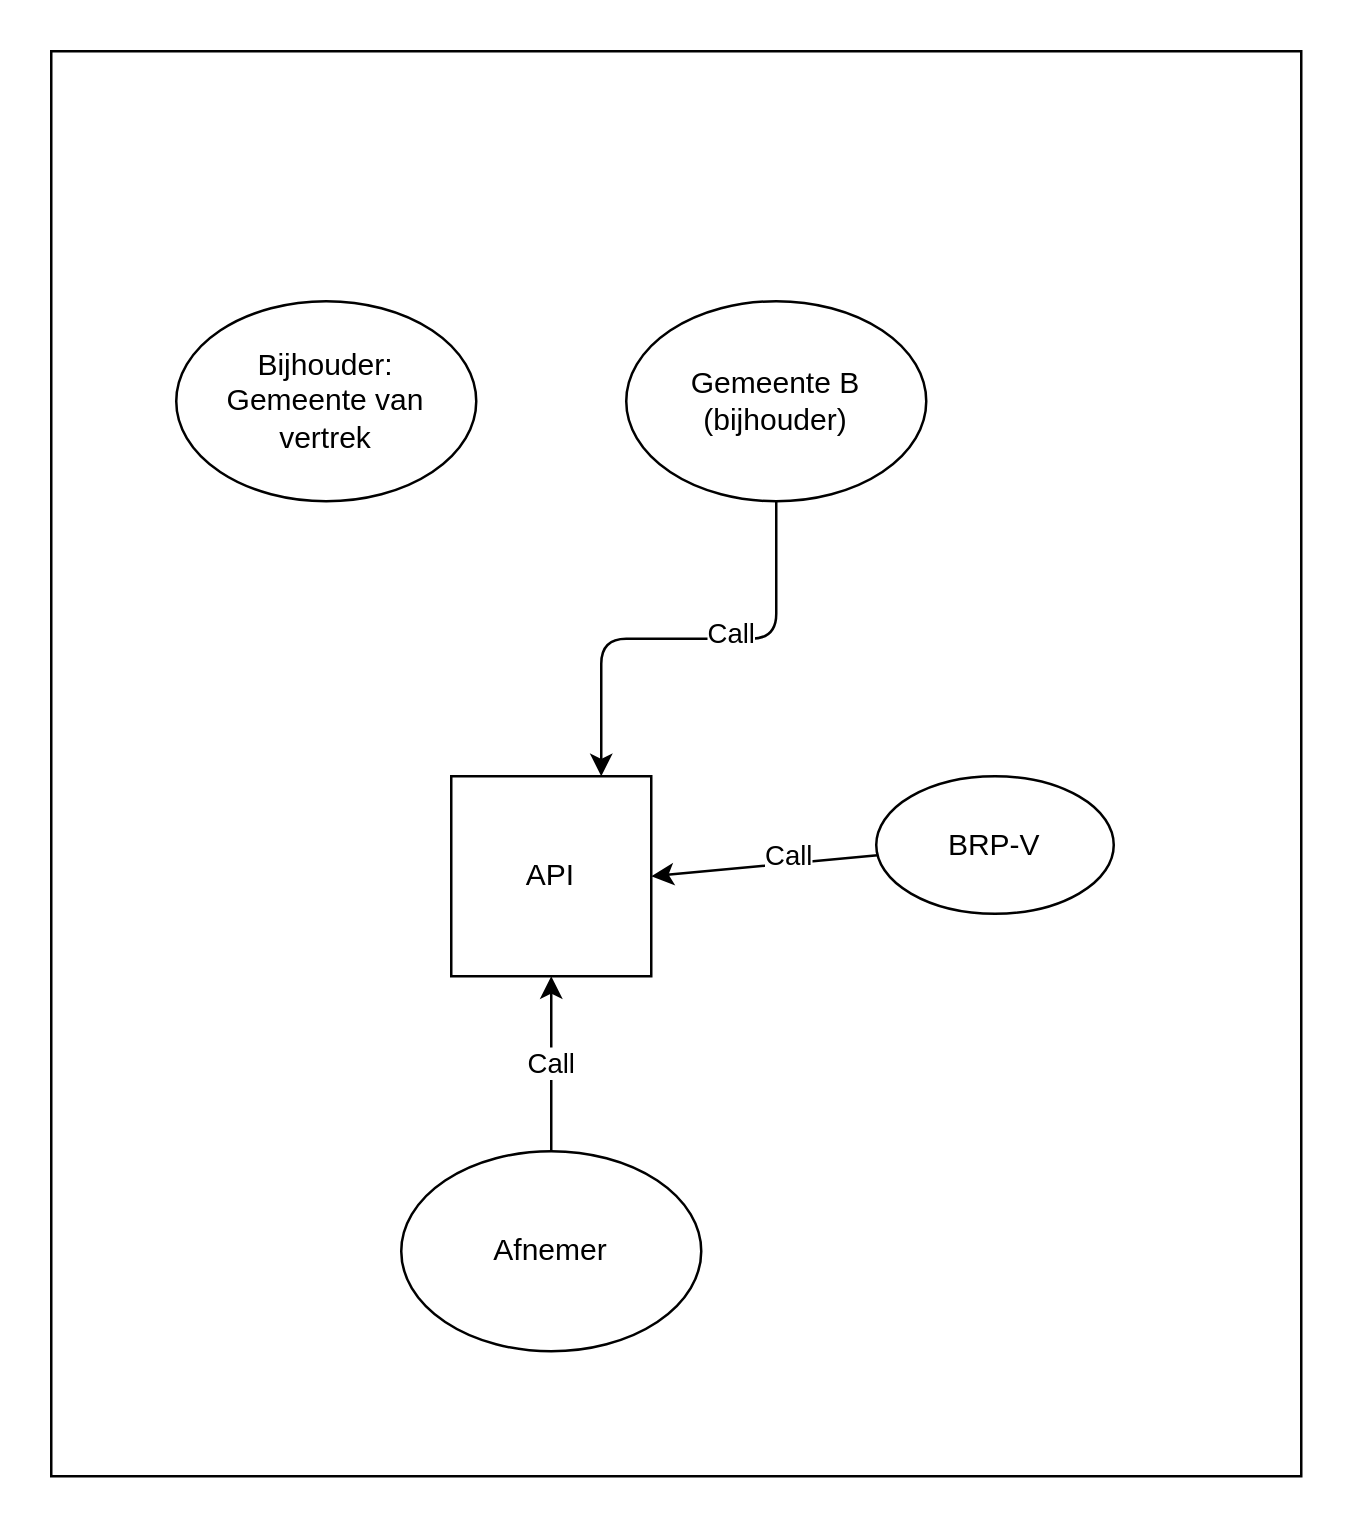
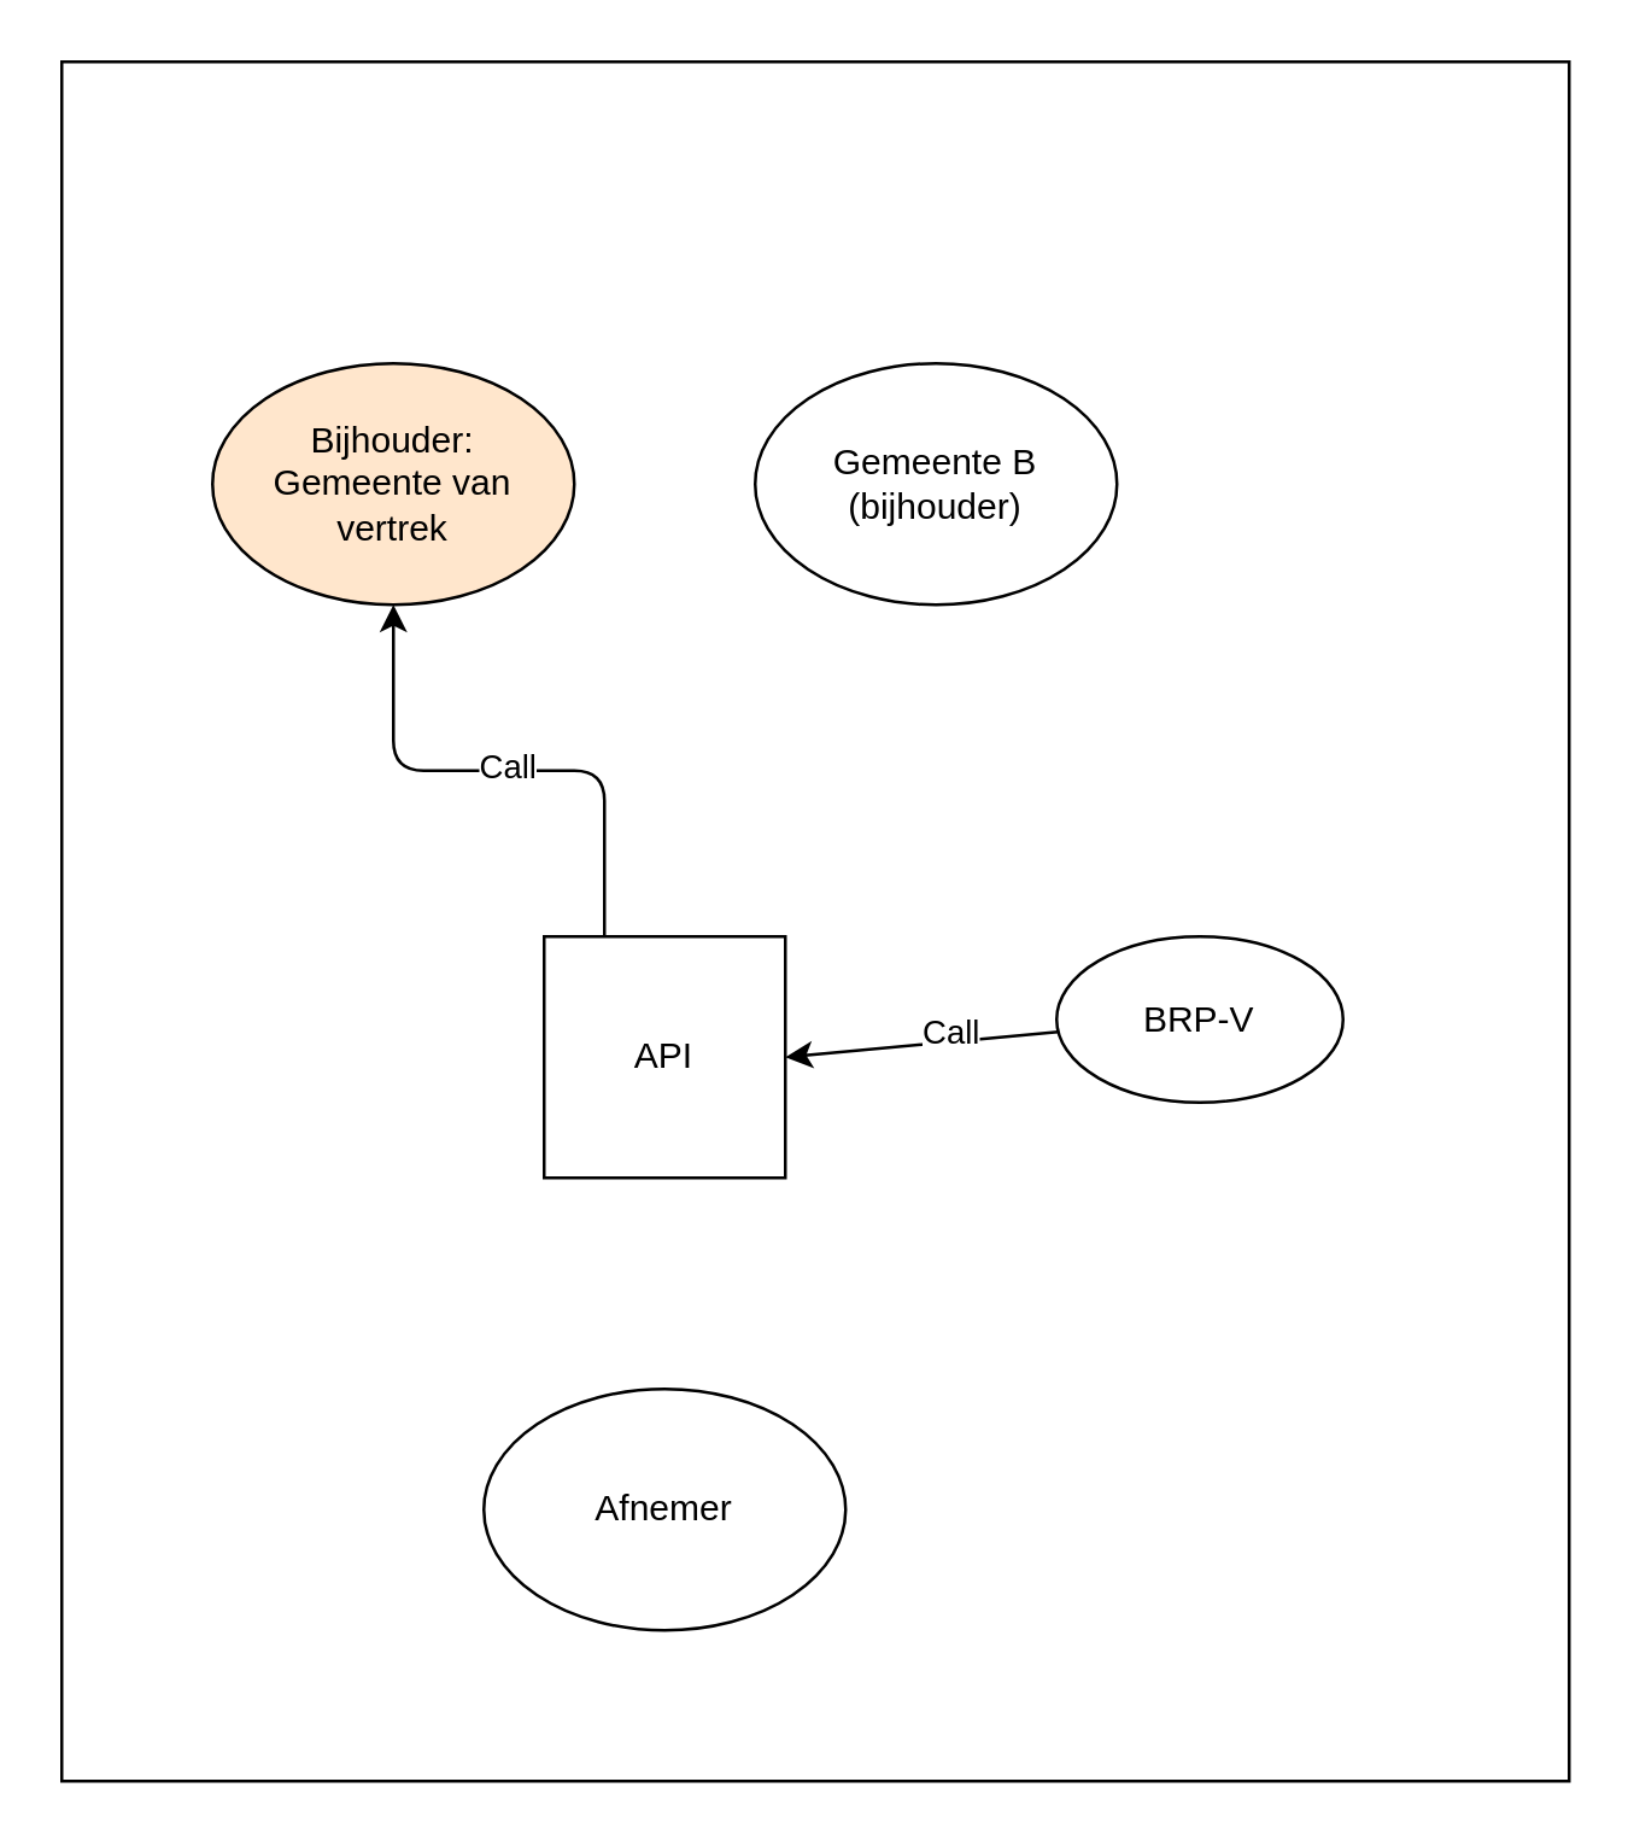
  <mxCell id="0" />
  <mxCell id="1" parent="0" />
  <mxCell id="2" value="" style="rounded=0;whiteSpace=wrap;html=1;" vertex="1" parent="1"><mxGeometry x="20" y="20" width="500" height="570" as="geometry" /></mxCell>
+ <mxCell id="3" style="edgeStyle=orthogonalEdgeStyle;html=1;entryX=0.5;entryY=1;entryDx=0;entryDy=0;exitX=0.25;exitY=0;exitDx=0;exitDy=0;" edge="1" parent="1" source="5" target="6"><mxGeometry relative="1" as="geometry" /></mxCell>
+ <mxCell id="4" value="Call" style="edgeLabel;html=1;align=center;verticalAlign=middle;resizable=0;points=[];" vertex="1" connectable="0" parent="3"><mxGeometry x="-0.024" y="-2" relative="1" as="geometry"><mxPoint as="offset" /></mxGeometry></mxCell>
  <mxCell id="5" value="API" style="whiteSpace=wrap;html=1;aspect=fixed;" vertex="1" parent="1"><mxGeometry x="180" y="310" width="80" height="80" as="geometry" /></mxCell>
- <mxCell id="6" value="Bijhouder:&lt;br&gt;Gemeente van vertrek" style="ellipse;whiteSpace=wrap;html=1;" vertex="1" parent="1"><mxGeometry x="70" y="120" width="120" height="80" as="geometry" /></mxCell>
- <mxCell id="7" style="edgeStyle=orthogonalEdgeStyle;html=1;entryX=0.75;entryY=0;entryDx=0;entryDy=0;" edge="1" parent="1" source="9" target="5"><mxGeometry relative="1" as="geometry" /></mxCell>
- <mxCell id="8" value="Call" style="edgeLabel;html=1;align=center;verticalAlign=middle;resizable=0;points=[];" vertex="1" connectable="0" parent="7"><mxGeometry x="-0.18" y="-3" relative="1" as="geometry"><mxPoint as="offset" /></mxGeometry></mxCell>
+ <mxCell id="6" value="Bijhouder:&lt;br&gt;Gemeente van vertrek" style="ellipse;whiteSpace=wrap;html=1;fillColor=#ffe6cc;" vertex="1" parent="1"><mxGeometry x="70" y="120" width="120" height="80" as="geometry" /></mxCell>
  <mxCell id="9" value="Gemeente B&lt;br&gt;(bijhouder)" style="ellipse;whiteSpace=wrap;html=1;" vertex="1" parent="1"><mxGeometry x="250" y="120" width="120" height="80" as="geometry" /></mxCell>
- <mxCell id="10" value="Call" style="edgeStyle=none;html=1;entryX=0.5;entryY=1;entryDx=0;entryDy=0;" edge="1" parent="1" source="11" target="5"><mxGeometry relative="1" as="geometry" /></mxCell>
  <mxCell id="11" value="Afnemer" style="ellipse;whiteSpace=wrap;html=1;" vertex="1" parent="1"><mxGeometry x="160" y="460" width="120" height="80" as="geometry" /></mxCell>
  <mxCell id="12" style="edgeStyle=none;html=1;entryX=1;entryY=0.5;entryDx=0;entryDy=0;" edge="1" parent="1" source="14" target="5"><mxGeometry relative="1" as="geometry" /></mxCell>
  <mxCell id="13" value="Call" style="edgeLabel;html=1;align=center;verticalAlign=middle;resizable=0;points=[];" vertex="1" connectable="0" parent="12"><mxGeometry x="-0.206" y="-3" relative="1" as="geometry"><mxPoint as="offset" /></mxGeometry></mxCell>
  <mxCell id="14" value="BRP-V" style="ellipse;whiteSpace=wrap;html=1;" vertex="1" parent="1"><mxGeometry x="350" y="310" width="95" height="55" as="geometry" /></mxCell>
